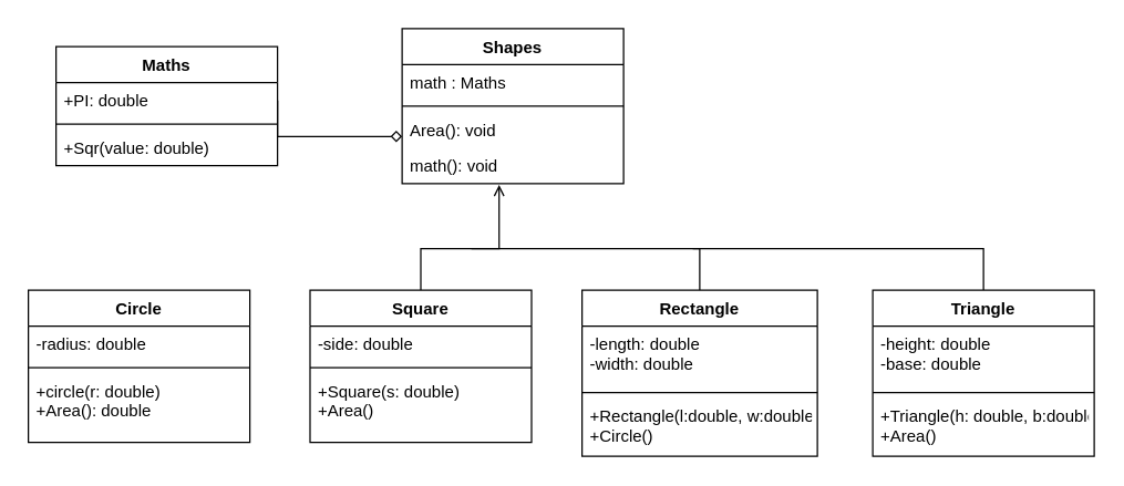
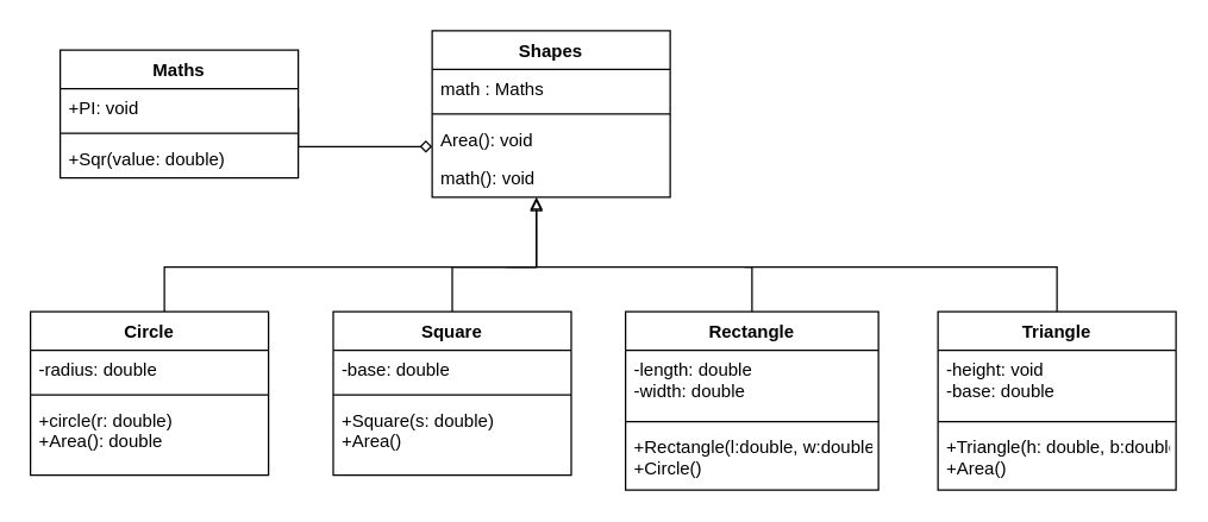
  <mxCell id="0" />
  <mxCell id="1" parent="0" />
+ <mxCell id="2" style="edgeStyle=orthogonalEdgeStyle;rounded=0;orthogonalLoop=1;jettySize=auto;html=1;entryX=0.438;entryY=1;entryDx=0;entryDy=0;entryPerimeter=0;endArrow=block;endFill=0;" edge="1" parent="1" source="13" target="31"><mxGeometry relative="1" as="geometry"><Array as="points"><mxPoint x="110" y="179" /><mxPoint x="360" y="179" /></Array></mxGeometry></mxCell>
  <mxCell id="3" style="edgeStyle=orthogonalEdgeStyle;rounded=0;orthogonalLoop=1;jettySize=auto;html=1;exitX=0.5;exitY=0;exitDx=0;exitDy=0;endArrow=none;endFill=0;" edge="1" parent="1" source="4"><mxGeometry relative="1" as="geometry"><mxPoint x="500" y="179" as="targetPoint" /><Array as="points"><mxPoint x="710" y="179" /></Array></mxGeometry></mxCell>
  <mxCell id="4" value="Triangle" style="swimlane;fontStyle=1;align=center;verticalAlign=top;childLayout=stackLayout;horizontal=1;startSize=26;horizontalStack=0;resizeParent=1;resizeParentMax=0;resizeLast=0;collapsible=1;marginBottom=0;" vertex="1" parent="1"><mxGeometry x="630" y="209" width="160" height="120" as="geometry" /></mxCell>
- <mxCell id="5" value="-height: double&#10;-base: double" style="text;strokeColor=none;fillColor=none;align=left;verticalAlign=top;spacingLeft=4;spacingRight=4;overflow=hidden;rotatable=0;points=[[0,0.5],[1,0.5]];portConstraint=eastwest;" vertex="1" parent="4"><mxGeometry y="26" width="160" height="44" as="geometry" /></mxCell>
+ <mxCell id="5" value="-height: void&#10;-base: double" style="text;strokeColor=none;fillColor=none;align=left;verticalAlign=top;spacingLeft=4;spacingRight=4;overflow=hidden;rotatable=0;points=[[0,0.5],[1,0.5]];portConstraint=eastwest;" vertex="1" parent="4"><mxGeometry y="26" width="160" height="44" as="geometry" /></mxCell>
  <mxCell id="6" value="" style="line;strokeWidth=1;fillColor=none;align=left;verticalAlign=middle;spacingTop=-1;spacingLeft=3;spacingRight=3;rotatable=0;labelPosition=right;points=[];portConstraint=eastwest;" vertex="1" parent="4"><mxGeometry y="70" width="160" height="8" as="geometry" /></mxCell>
  <mxCell id="7" value="+Triangle(h: double, b:double&#10;+Area()" style="text;strokeColor=none;fillColor=none;align=left;verticalAlign=top;spacingLeft=4;spacingRight=4;overflow=hidden;rotatable=0;points=[[0,0.5],[1,0.5]];portConstraint=eastwest;" vertex="1" parent="4"><mxGeometry y="78" width="160" height="42" as="geometry" /></mxCell>
  <mxCell id="8" style="edgeStyle=orthogonalEdgeStyle;rounded=0;orthogonalLoop=1;jettySize=auto;html=1;exitX=0.5;exitY=0;exitDx=0;exitDy=0;endArrow=none;endFill=0;" edge="1" parent="1" source="9"><mxGeometry relative="1" as="geometry"><mxPoint x="340" y="179" as="targetPoint" /><Array as="points"><mxPoint x="505" y="179" /></Array></mxGeometry></mxCell>
  <mxCell id="9" value="Rectangle" style="swimlane;fontStyle=1;align=center;verticalAlign=top;childLayout=stackLayout;horizontal=1;startSize=26;horizontalStack=0;resizeParent=1;resizeParentMax=0;resizeLast=0;collapsible=1;marginBottom=0;" vertex="1" parent="1"><mxGeometry x="420" y="209" width="170" height="120" as="geometry" /></mxCell>
  <mxCell id="10" value="-length: double&#10;-width: double" style="text;strokeColor=none;fillColor=none;align=left;verticalAlign=top;spacingLeft=4;spacingRight=4;overflow=hidden;rotatable=0;points=[[0,0.5],[1,0.5]];portConstraint=eastwest;" vertex="1" parent="9"><mxGeometry y="26" width="170" height="44" as="geometry" /></mxCell>
  <mxCell id="11" value="" style="line;strokeWidth=1;fillColor=none;align=left;verticalAlign=middle;spacingTop=-1;spacingLeft=3;spacingRight=3;rotatable=0;labelPosition=right;points=[];portConstraint=eastwest;" vertex="1" parent="9"><mxGeometry y="70" width="170" height="8" as="geometry" /></mxCell>
  <mxCell id="12" value="+Rectangle(l:double, w:double)&#10;+Circle()" style="text;strokeColor=none;fillColor=none;align=left;verticalAlign=top;spacingLeft=4;spacingRight=4;overflow=hidden;rotatable=0;points=[[0,0.5],[1,0.5]];portConstraint=eastwest;" vertex="1" parent="9"><mxGeometry y="78" width="170" height="42" as="geometry" /></mxCell>
  <mxCell id="13" value="Circle" style="swimlane;fontStyle=1;align=center;verticalAlign=top;childLayout=stackLayout;horizontal=1;startSize=26;horizontalStack=0;resizeParent=1;resizeParentMax=0;resizeLast=0;collapsible=1;marginBottom=0;" vertex="1" parent="1"><mxGeometry x="20" y="209" width="160" height="110" as="geometry" /></mxCell>
  <mxCell id="14" value="-radius: double" style="text;strokeColor=none;fillColor=none;align=left;verticalAlign=top;spacingLeft=4;spacingRight=4;overflow=hidden;rotatable=0;points=[[0,0.5],[1,0.5]];portConstraint=eastwest;" vertex="1" parent="13"><mxGeometry y="26" width="160" height="26" as="geometry" /></mxCell>
  <mxCell id="15" value="" style="line;strokeWidth=1;fillColor=none;align=left;verticalAlign=middle;spacingTop=-1;spacingLeft=3;spacingRight=3;rotatable=0;labelPosition=right;points=[];portConstraint=eastwest;" vertex="1" parent="13"><mxGeometry y="52" width="160" height="8" as="geometry" /></mxCell>
  <mxCell id="16" value="+circle(r: double)&#10;+Area(): double" style="text;strokeColor=none;fillColor=none;align=left;verticalAlign=top;spacingLeft=4;spacingRight=4;overflow=hidden;rotatable=0;points=[[0,0.5],[1,0.5]];portConstraint=eastwest;" vertex="1" parent="13"><mxGeometry y="60" width="160" height="50" as="geometry" /></mxCell>
- <mxCell id="17" style="edgeStyle=orthogonalEdgeStyle;rounded=0;orthogonalLoop=1;jettySize=auto;html=1;exitX=0.5;exitY=0;exitDx=0;exitDy=0;entryX=0.438;entryY=1.038;entryDx=0;entryDy=0;entryPerimeter=0;endArrow=open;endFill=0;" edge="1" parent="1" source="18" target="31"><mxGeometry relative="1" as="geometry"><Array as="points"><mxPoint x="304" y="179" /><mxPoint x="360" y="179" /></Array></mxGeometry></mxCell>
+ <mxCell id="17" style="edgeStyle=orthogonalEdgeStyle;rounded=0;orthogonalLoop=1;jettySize=auto;html=1;exitX=0.5;exitY=0;exitDx=0;exitDy=0;entryX=0.438;entryY=1.038;entryDx=0;entryDy=0;entryPerimeter=0;endArrow=block;endFill=0;" edge="1" parent="1" source="18" target="31"><mxGeometry relative="1" as="geometry"><Array as="points"><mxPoint x="304" y="179" /><mxPoint x="360" y="179" /></Array></mxGeometry></mxCell>
  <mxCell id="18" value="Square" style="swimlane;fontStyle=1;align=center;verticalAlign=top;childLayout=stackLayout;horizontal=1;startSize=26;horizontalStack=0;resizeParent=1;resizeParentMax=0;resizeLast=0;collapsible=1;marginBottom=0;" vertex="1" parent="1"><mxGeometry x="223.5" y="209" width="160" height="110" as="geometry" /></mxCell>
- <mxCell id="19" value="-side: double" style="text;strokeColor=none;fillColor=none;align=left;verticalAlign=top;spacingLeft=4;spacingRight=4;overflow=hidden;rotatable=0;points=[[0,0.5],[1,0.5]];portConstraint=eastwest;" vertex="1" parent="18"><mxGeometry y="26" width="160" height="26" as="geometry" /></mxCell>
+ <mxCell id="19" value="-base: double" style="text;strokeColor=none;fillColor=none;align=left;verticalAlign=top;spacingLeft=4;spacingRight=4;overflow=hidden;rotatable=0;points=[[0,0.5],[1,0.5]];portConstraint=eastwest;" vertex="1" parent="18"><mxGeometry y="26" width="160" height="26" as="geometry" /></mxCell>
  <mxCell id="20" value="" style="line;strokeWidth=1;fillColor=none;align=left;verticalAlign=middle;spacingTop=-1;spacingLeft=3;spacingRight=3;rotatable=0;labelPosition=right;points=[];portConstraint=eastwest;" vertex="1" parent="18"><mxGeometry y="52" width="160" height="8" as="geometry" /></mxCell>
  <mxCell id="21" value="+Square(s: double)&#10;+Area()" style="text;strokeColor=none;fillColor=none;align=left;verticalAlign=top;spacingLeft=4;spacingRight=4;overflow=hidden;rotatable=0;points=[[0,0.5],[1,0.5]];portConstraint=eastwest;" vertex="1" parent="18"><mxGeometry y="60" width="160" height="50" as="geometry" /></mxCell>
  <mxCell id="22" style="edgeStyle=orthogonalEdgeStyle;rounded=0;orthogonalLoop=1;jettySize=auto;html=1;exitX=1;exitY=0.5;exitDx=0;exitDy=0;entryX=0;entryY=0.5;entryDx=0;entryDy=0;endArrow=diamond;endFill=0;" edge="1" parent="1" source="24"><mxGeometry relative="1" as="geometry"><mxPoint x="290" y="98" as="targetPoint" /><Array as="points"><mxPoint x="200" y="98" /></Array></mxGeometry></mxCell>
  <mxCell id="23" value="Maths" style="swimlane;fontStyle=1;align=center;verticalAlign=top;childLayout=stackLayout;horizontal=1;startSize=26;horizontalStack=0;resizeParent=1;resizeParentMax=0;resizeLast=0;collapsible=1;marginBottom=0;" vertex="1" parent="1"><mxGeometry x="40" y="33" width="160" height="86" as="geometry" /></mxCell>
- <mxCell id="24" value="+PI: double" style="text;strokeColor=none;fillColor=none;align=left;verticalAlign=top;spacingLeft=4;spacingRight=4;overflow=hidden;rotatable=0;points=[[0,0.5],[1,0.5]];portConstraint=eastwest;" vertex="1" parent="23"><mxGeometry y="26" width="160" height="26" as="geometry" /></mxCell>
+ <mxCell id="24" value="+PI: void" style="text;strokeColor=none;fillColor=none;align=left;verticalAlign=top;spacingLeft=4;spacingRight=4;overflow=hidden;rotatable=0;points=[[0,0.5],[1,0.5]];portConstraint=eastwest;" vertex="1" parent="23"><mxGeometry y="26" width="160" height="26" as="geometry" /></mxCell>
  <mxCell id="25" value="" style="line;strokeWidth=1;fillColor=none;align=left;verticalAlign=middle;spacingTop=-1;spacingLeft=3;spacingRight=3;rotatable=0;labelPosition=right;points=[];portConstraint=eastwest;" vertex="1" parent="23"><mxGeometry y="52" width="160" height="8" as="geometry" /></mxCell>
  <mxCell id="26" value="+Sqr(value: double)" style="text;strokeColor=none;fillColor=none;align=left;verticalAlign=top;spacingLeft=4;spacingRight=4;overflow=hidden;rotatable=0;points=[[0,0.5],[1,0.5]];portConstraint=eastwest;" vertex="1" parent="23"><mxGeometry y="60" width="160" height="26" as="geometry" /></mxCell>
  <mxCell id="27" value="Shapes" style="swimlane;fontStyle=1;align=center;verticalAlign=top;childLayout=stackLayout;horizontal=1;startSize=26;horizontalStack=0;resizeParent=1;resizeParentMax=0;resizeLast=0;collapsible=1;marginBottom=0;" vertex="1" parent="1"><mxGeometry x="290" y="20" width="160" height="112" as="geometry" /></mxCell>
  <mxCell id="28" value="math : Maths" style="text;strokeColor=none;fillColor=none;align=left;verticalAlign=top;spacingLeft=4;spacingRight=4;overflow=hidden;rotatable=0;points=[[0,0.5],[1,0.5]];portConstraint=eastwest;" vertex="1" parent="27"><mxGeometry y="26" width="160" height="26" as="geometry" /></mxCell>
  <mxCell id="29" value="" style="line;strokeWidth=1;fillColor=none;align=left;verticalAlign=middle;spacingTop=-1;spacingLeft=3;spacingRight=3;rotatable=0;labelPosition=right;points=[];portConstraint=eastwest;" vertex="1" parent="27"><mxGeometry y="52" width="160" height="8" as="geometry" /></mxCell>
  <mxCell id="30" value="Area(): void" style="text;strokeColor=none;fillColor=none;align=left;verticalAlign=top;spacingLeft=4;spacingRight=4;overflow=hidden;rotatable=0;points=[[0,0.5],[1,0.5]];portConstraint=eastwest;" vertex="1" parent="27"><mxGeometry y="60" width="160" height="26" as="geometry" /></mxCell>
  <mxCell id="31" value="math(): void" style="text;strokeColor=none;fillColor=none;align=left;verticalAlign=top;spacingLeft=4;spacingRight=4;overflow=hidden;rotatable=0;points=[[0,0.5],[1,0.5]];portConstraint=eastwest;" vertex="1" parent="27"><mxGeometry y="86" width="160" height="26" as="geometry" /></mxCell>
